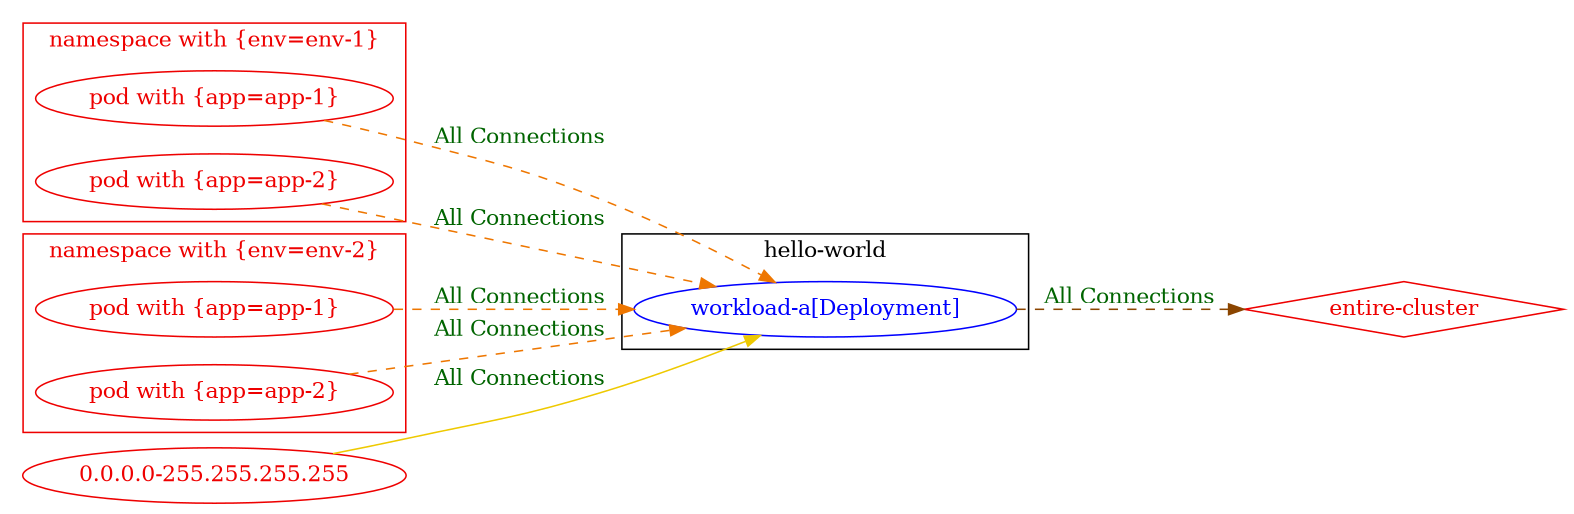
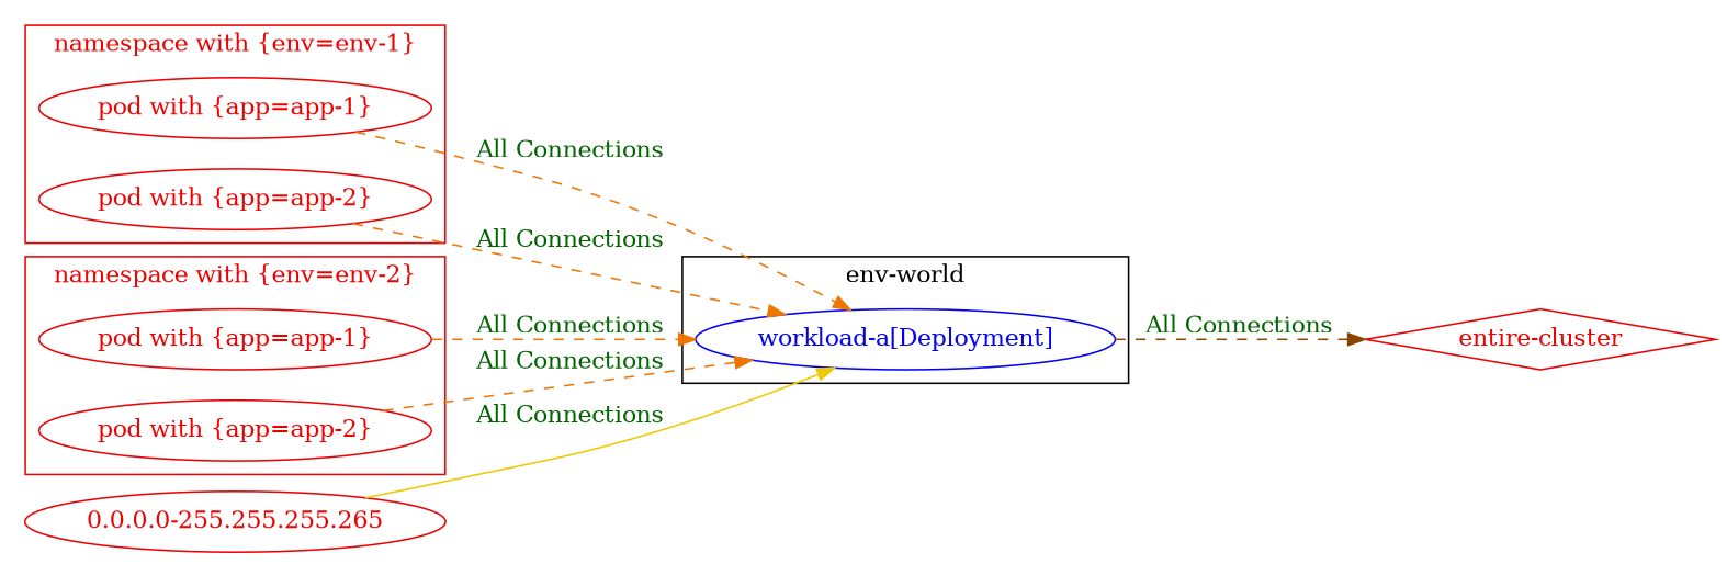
  digraph {
    rankdir=LR
    node [color=red2 fontcolor=red2]
    edge [color=darkorange2 fontcolor=darkgreen style=dashed weight=1]
    n1 [label="pod with {app=app-1}"]
    n2 [label="pod with {app=app-2}"]
    n3 [color=blue fontcolor=blue label="workload-a[Deployment]"]
    n4 [label="pod with {app=app-1}"]
    n5 [label="pod with {app=app-2}"]
    n6 [label="entire-cluster" shape=diamond]
-   n7 [label="0.0.0.0-255.255.255.255"]
+   n7 [label="0.0.0.0-255.255.255.265"]
    subgraph cluster_1 {
      color=red2
      fontcolor=red2
      label="namespace with {env=env-1}"
      n1
      n2
    }
    subgraph cluster_2 {
      color=black
      fontcolor=black
-     label="hello-world"
+     label="env-world"
      n3
    }
    subgraph cluster_3 {
      color=red2
      fontcolor=red2
      label="namespace with {env=env-2}"
      n4
      n5
    }
    n1 -> n3 [label="All Connections"]
    n2 -> n3 [label="All Connections"]
    n3 -> n6 [color=darkorange4 label="All Connections" weight=0.5]
    n4 -> n3 [label="All Connections"]
    n5 -> n3 [label="All Connections"]
    n7 -> n3 [color=gold2 label="All Connections" style="" weight=""]
  }
